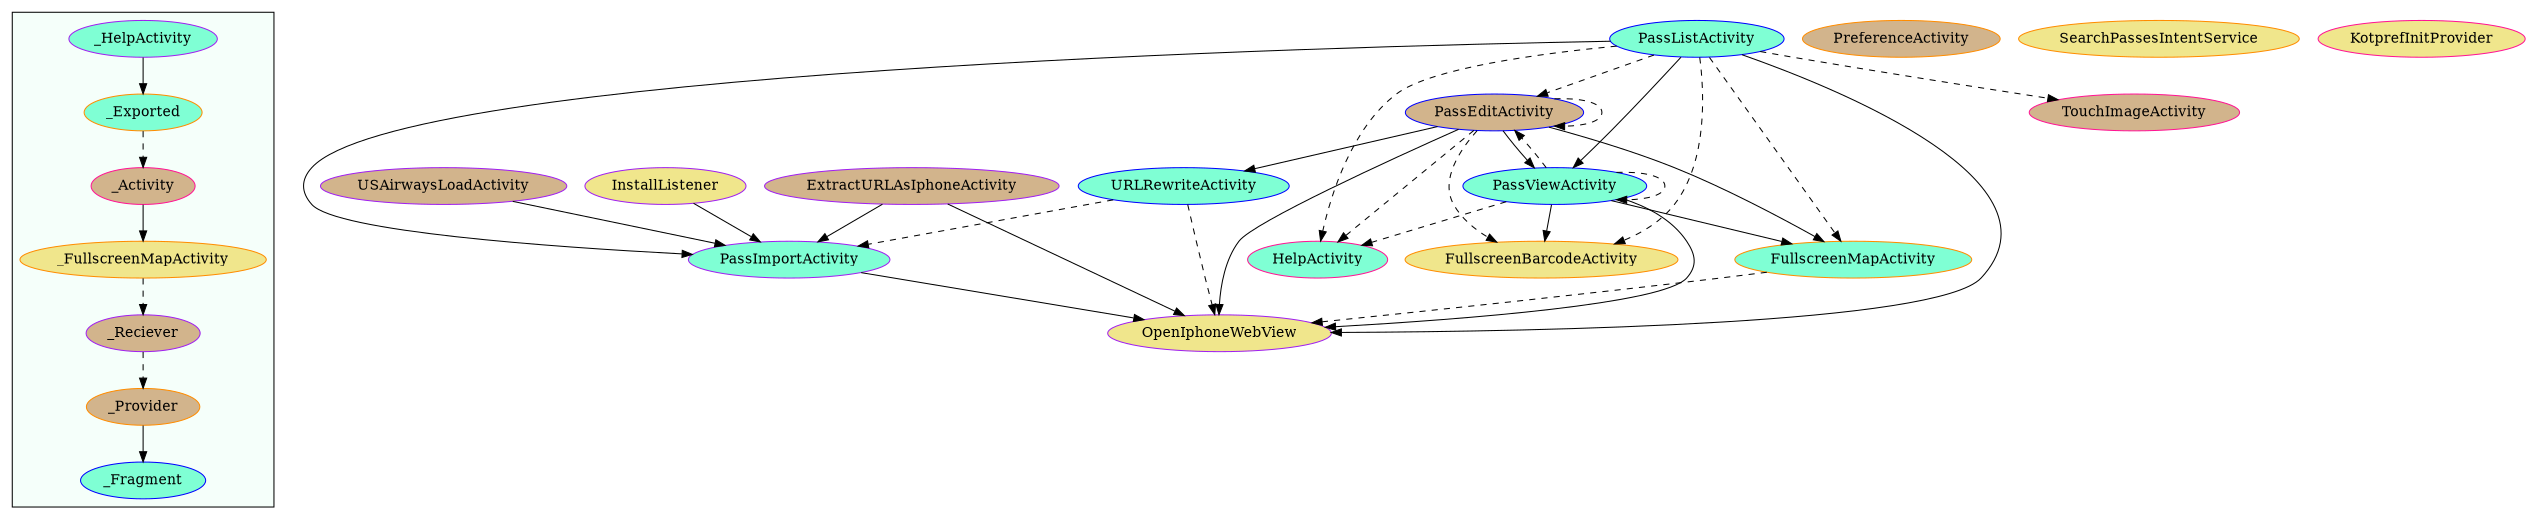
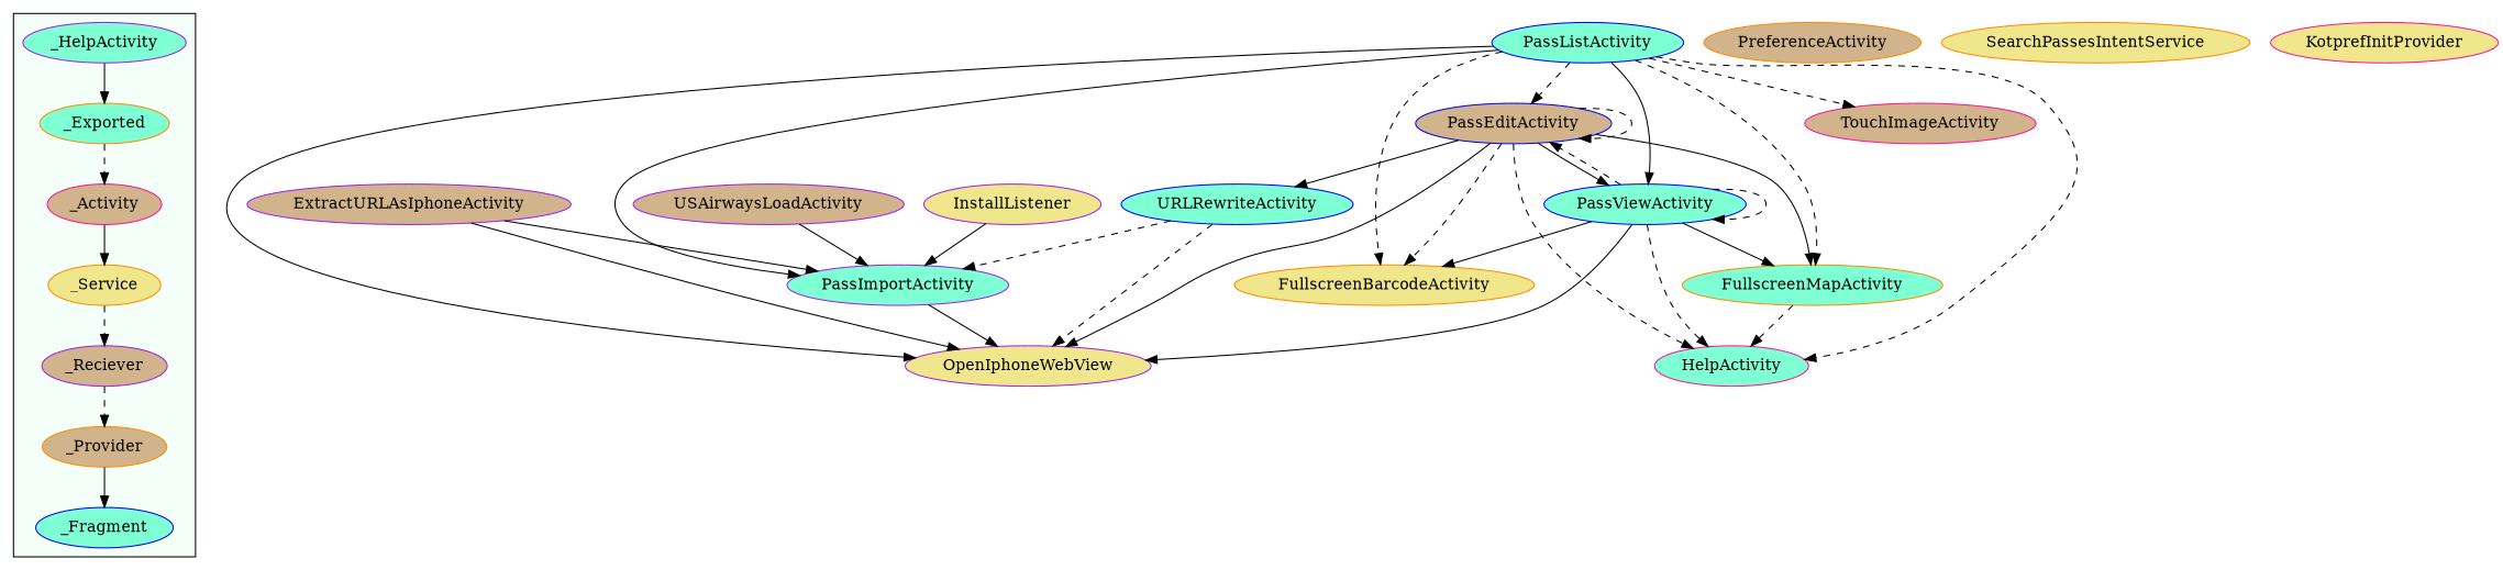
  digraph {
    node [color=darkorange fillcolor=aquamarine style=filled]
    edge [style=solid]
    _Activity [color=deeppink fillcolor=tan]
-   _Service [fillcolor=khaki label=_FullscreenMapActivity]
+   _Service [fillcolor=khaki]
    _Reciever [color=purple fillcolor=tan]
    _Provider [fillcolor=tan]
    _Fragment [color=blue]
    n6 [color=purple label=_HelpActivity]
    _Exported
    OpenIphoneWebView [color=purple fillcolor=khaki]
    FullscreenMapActivity
    PassEditActivity [color=blue fillcolor=tan]
    HelpActivity [color=deeppink]
    PassViewActivity [color=blue]
    FullscreenBarcodeActivity [fillcolor=khaki]
    URLRewriteActivity [color=blue]
    TouchImageActivity [color=deeppink fillcolor=tan]
    PassImportActivity [color=purple]
    ExtractURLAsIphoneActivity [color=purple fillcolor=tan]
    USAirwaysLoadActivity [color=purple fillcolor=tan]
    PreferenceActivity [fillcolor=tan]
    PassListActivity [color=blue]
    SearchPassesIntentService [fillcolor=khaki]
    InstallListener [color=purple fillcolor=khaki]
    KotprefInitProvider [color=deeppink fillcolor=khaki]
    subgraph cluster_1 {
      bgcolor=mintcream
      _Activity
      _Service
      _Reciever
      _Provider
      _Fragment
      n6
      _Exported
    }
    _Activity -> _Service
    _Service -> _Reciever [style=dashed]
    _Reciever -> _Provider [style=dashed]
    _Provider -> _Fragment
    n6 -> _Exported
    _Exported -> _Activity [style=dashed]
-   FullscreenMapActivity -> OpenIphoneWebView [style=dashed]
+   FullscreenMapActivity -> HelpActivity [style=dashed]
    PassEditActivity -> OpenIphoneWebView
    PassEditActivity -> FullscreenMapActivity
    PassEditActivity -> PassEditActivity [style=dashed]
    PassEditActivity -> HelpActivity [style=dashed]
    PassEditActivity -> PassViewActivity
    PassEditActivity -> FullscreenBarcodeActivity [style=dashed]
    PassEditActivity -> URLRewriteActivity
    PassViewActivity -> OpenIphoneWebView
    PassViewActivity -> FullscreenMapActivity
    PassViewActivity -> PassEditActivity [style=dashed]
    PassViewActivity -> HelpActivity [style=dashed]
    PassViewActivity -> PassViewActivity [style=dashed]
    PassViewActivity -> FullscreenBarcodeActivity
    URLRewriteActivity -> OpenIphoneWebView [style=dashed]
    URLRewriteActivity -> PassImportActivity [style=dashed]
    PassImportActivity -> OpenIphoneWebView
    ExtractURLAsIphoneActivity -> OpenIphoneWebView
    ExtractURLAsIphoneActivity -> PassImportActivity
    USAirwaysLoadActivity -> PassImportActivity
    PassListActivity -> OpenIphoneWebView
    PassListActivity -> FullscreenMapActivity [style=dashed]
    PassListActivity -> PassEditActivity [style=dashed]
    PassListActivity -> HelpActivity [style=dashed]
    PassListActivity -> PassViewActivity
    PassListActivity -> FullscreenBarcodeActivity [style=dashed]
    PassListActivity -> TouchImageActivity [style=dashed]
    PassListActivity -> PassImportActivity
    InstallListener -> PassImportActivity
  }
